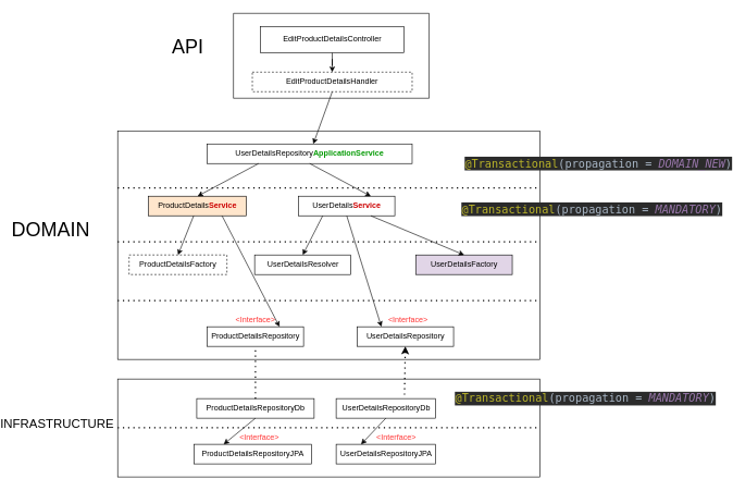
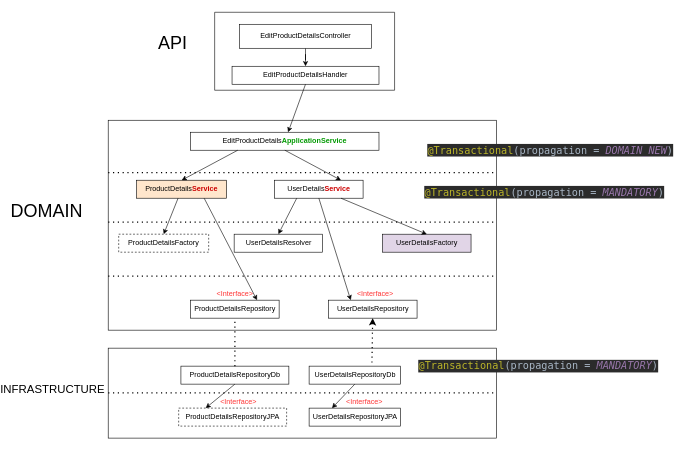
  <mxCell id="0" />
  <mxCell id="1" parent="0" />
  <mxCell id="2" value="" style="verticalLabelPosition=bottom;verticalAlign=top;html=1;shape=mxgraph.basic.rect;fillColor2=none;strokeWidth=1;size=20;indent=5;" vertex="1" parent="1"><mxGeometry x="320" y="20" width="300" height="130" as="geometry" /></mxCell>
  <mxCell id="3" value="" style="edgeStyle=orthogonalEdgeStyle;rounded=0;orthogonalLoop=1;jettySize=auto;html=1;" edge="1" parent="1" source="4" target="5"><mxGeometry relative="1" as="geometry" /></mxCell>
  <mxCell id="4" value="EditProductDetailsController" style="rounded=0;whiteSpace=wrap;html=1;" vertex="1" parent="1"><mxGeometry x="361.5" y="40" width="220" height="40" as="geometry" /></mxCell>
- <mxCell id="5" value="EditProductDetailsHandler" style="rounded=0;whiteSpace=wrap;html=1;dashed=1;" vertex="1" parent="1"><mxGeometry x="349" y="110" width="245" height="30" as="geometry" /></mxCell>
+ <mxCell id="5" value="EditProductDetailsHandler" style="rounded=0;whiteSpace=wrap;html=1;" vertex="1" parent="1"><mxGeometry x="349" y="110" width="245" height="30" as="geometry" /></mxCell>
  <mxCell id="6" value="" style="rounded=0;whiteSpace=wrap;html=1;" vertex="1" parent="1"><mxGeometry x="142.5" y="200" width="647.5" height="350" as="geometry" /></mxCell>
- <mxCell id="7" value="UserDetailsRepository&lt;b&gt;&lt;font color=&quot;#009900&quot;&gt;ApplicationService&lt;/font&gt;&lt;/b&gt;" style="rounded=0;whiteSpace=wrap;html=1;" vertex="1" parent="1"><mxGeometry x="280" y="220" width="314" height="30" as="geometry" /></mxCell>
+ <mxCell id="7" value="EditProductDetails&lt;b&gt;&lt;font color=&quot;#009900&quot;&gt;ApplicationService&lt;/font&gt;&lt;/b&gt;" style="rounded=0;whiteSpace=wrap;html=1;" vertex="1" parent="1"><mxGeometry x="280" y="220" width="314" height="30" as="geometry" /></mxCell>
  <mxCell id="8" value="ProductDetails&lt;font color=&quot;#cc0000&quot;&gt;&lt;b&gt;Service&lt;/b&gt;&lt;/font&gt;" style="rounded=0;whiteSpace=wrap;html=1;fillColor=#ffe6cc;" vertex="1" parent="1"><mxGeometry x="190" y="300" width="150" height="30" as="geometry" /></mxCell>
  <mxCell id="9" value="UserDetails&lt;font color=&quot;#cc0000&quot;&gt;&lt;b&gt;Service&lt;/b&gt;&lt;/font&gt;" style="rounded=0;whiteSpace=wrap;html=1;" vertex="1" parent="1"><mxGeometry x="420" y="300" width="147.5" height="30" as="geometry" /></mxCell>
  <mxCell id="10" value="ProductDetailsFactory" style="rounded=0;whiteSpace=wrap;html=1;dashed=1;" vertex="1" parent="1"><mxGeometry x="160" y="390" width="150" height="30" as="geometry" /></mxCell>
  <mxCell id="11" value="UserDetailsResolver" style="rounded=0;whiteSpace=wrap;html=1;" vertex="1" parent="1"><mxGeometry x="352.5" y="390" width="147.5" height="30" as="geometry" /></mxCell>
  <mxCell id="12" value="UserDetailsFactory" style="rounded=0;whiteSpace=wrap;html=1;fillColor=#e1d5e7;" vertex="1" parent="1"><mxGeometry x="600" y="390" width="147.5" height="30" as="geometry" /></mxCell>
  <mxCell id="13" value="" style="endArrow=classic;html=1;exitX=0.5;exitY=1;exitDx=0;exitDy=0;" edge="1" parent="1" source="5" target="7"><mxGeometry width="50" height="50" relative="1" as="geometry"><mxPoint x="480" y="340" as="sourcePoint" /><mxPoint x="530" y="290" as="targetPoint" /></mxGeometry></mxCell>
  <mxCell id="14" value="" style="endArrow=classic;html=1;exitX=0.25;exitY=1;exitDx=0;exitDy=0;entryX=0.5;entryY=0;entryDx=0;entryDy=0;" edge="1" parent="1" source="7" target="8"><mxGeometry width="50" height="50" relative="1" as="geometry"><mxPoint x="420" y="160" as="sourcePoint" /><mxPoint x="442.235" y="230" as="targetPoint" /></mxGeometry></mxCell>
  <mxCell id="15" value="" style="endArrow=classic;html=1;exitX=0.5;exitY=1;exitDx=0;exitDy=0;entryX=0.75;entryY=0;entryDx=0;entryDy=0;" edge="1" parent="1" source="7" target="9"><mxGeometry width="50" height="50" relative="1" as="geometry"><mxPoint x="430" y="170" as="sourcePoint" /><mxPoint x="452.235" y="240" as="targetPoint" /></mxGeometry></mxCell>
  <mxCell id="16" value="" style="endArrow=classic;html=1;exitX=0.75;exitY=1;exitDx=0;exitDy=0;entryX=0.5;entryY=0;entryDx=0;entryDy=0;" edge="1" parent="1" source="9" target="12"><mxGeometry width="50" height="50" relative="1" as="geometry"><mxPoint x="447" y="260" as="sourcePoint" /><mxPoint x="478.125" y="290" as="targetPoint" /></mxGeometry></mxCell>
  <mxCell id="17" value="" style="endArrow=classic;html=1;exitX=0.25;exitY=1;exitDx=0;exitDy=0;entryX=0.5;entryY=0;entryDx=0;entryDy=0;" edge="1" parent="1" source="9" target="11"><mxGeometry width="50" height="50" relative="1" as="geometry"><mxPoint x="457" y="270" as="sourcePoint" /><mxPoint x="488.125" y="300" as="targetPoint" /></mxGeometry></mxCell>
  <mxCell id="18" value="" style="endArrow=classic;html=1;entryX=0.5;entryY=0;entryDx=0;entryDy=0;" edge="1" parent="1" source="8" target="10"><mxGeometry width="50" height="50" relative="1" as="geometry"><mxPoint x="467" y="280" as="sourcePoint" /><mxPoint x="498.125" y="310" as="targetPoint" /></mxGeometry></mxCell>
  <mxCell id="19" value="ProductDetailsRepository" style="rounded=0;whiteSpace=wrap;html=1;" vertex="1" parent="1"><mxGeometry x="280" y="500" width="147.5" height="30" as="geometry" /></mxCell>
  <mxCell id="20" value="UserDetailsRepository" style="rounded=0;whiteSpace=wrap;html=1;" vertex="1" parent="1"><mxGeometry x="510" y="500" width="147.5" height="30" as="geometry" /></mxCell>
  <mxCell id="21" value="" style="endArrow=classic;html=1;exitX=0.5;exitY=1;exitDx=0;exitDy=0;entryX=0.25;entryY=0;entryDx=0;entryDy=0;" edge="1" parent="1" source="9" target="20"><mxGeometry width="50" height="50" relative="1" as="geometry"><mxPoint x="458.125" y="320" as="sourcePoint" /><mxPoint x="468.75" y="380" as="targetPoint" /></mxGeometry></mxCell>
  <mxCell id="22" value="" style="endArrow=none;dashed=1;html=1;dashPattern=1 3;strokeWidth=2;exitX=0;exitY=0.25;exitDx=0;exitDy=0;entryX=1;entryY=0.25;entryDx=0;entryDy=0;" edge="1" parent="1" source="6" target="6"><mxGeometry width="50" height="50" relative="1" as="geometry"><mxPoint x="480" y="340" as="sourcePoint" /><mxPoint x="530" y="290" as="targetPoint" /></mxGeometry></mxCell>
  <mxCell id="23" value="" style="endArrow=none;dashed=1;html=1;dashPattern=1 3;strokeWidth=2;exitX=0;exitY=0.25;exitDx=0;exitDy=0;entryX=1;entryY=0.25;entryDx=0;entryDy=0;" edge="1" parent="1"><mxGeometry width="50" height="50" relative="1" as="geometry"><mxPoint x="142.5" y="370" as="sourcePoint" /><mxPoint x="790" y="370" as="targetPoint" /></mxGeometry></mxCell>
  <mxCell id="24" value="" style="endArrow=none;dashed=1;html=1;dashPattern=1 3;strokeWidth=2;exitX=0;exitY=0.25;exitDx=0;exitDy=0;entryX=1;entryY=0.25;entryDx=0;entryDy=0;" edge="1" parent="1"><mxGeometry width="50" height="50" relative="1" as="geometry"><mxPoint x="142.5" y="460" as="sourcePoint" /><mxPoint x="790" y="460" as="targetPoint" /></mxGeometry></mxCell>
  <mxCell id="25" value="" style="endArrow=classic;html=1;entryX=0.75;entryY=0;entryDx=0;entryDy=0;exitX=0.75;exitY=1;exitDx=0;exitDy=0;" edge="1" parent="1" source="8" target="19"><mxGeometry width="50" height="50" relative="1" as="geometry"><mxPoint x="269" y="340" as="sourcePoint" /><mxPoint x="245" y="400" as="targetPoint" /></mxGeometry></mxCell>
  <mxCell id="26" value="&lt;font style=&quot;font-size: 30px&quot;&gt;API&lt;/font&gt;" style="text;html=1;strokeColor=none;fillColor=none;align=center;verticalAlign=middle;whiteSpace=wrap;rounded=0;" vertex="1" parent="1"><mxGeometry x="230" y="60" width="40" height="20" as="geometry" /></mxCell>
  <mxCell id="27" value="&lt;font style=&quot;font-size: 30px&quot;&gt;DOMAIN&lt;/font&gt;" style="text;html=1;strokeColor=none;fillColor=none;align=center;verticalAlign=middle;whiteSpace=wrap;rounded=0;" vertex="1" parent="1"><mxGeometry x="20" y="340" width="40" height="20" as="geometry" /></mxCell>
  <mxCell id="28" value="" style="rounded=0;whiteSpace=wrap;html=1;" vertex="1" parent="1"><mxGeometry x="142.5" y="580" width="647.5" height="150" as="geometry" /></mxCell>
  <mxCell id="29" value="ProductDetailsRepositoryDb" style="rounded=0;whiteSpace=wrap;html=1;" vertex="1" parent="1"><mxGeometry x="263.75" y="610" width="180" height="30" as="geometry" /></mxCell>
- <mxCell id="30" value="ProductDetailsRepositoryJPA" style="rounded=0;whiteSpace=wrap;html=1;" vertex="1" parent="1"><mxGeometry x="260" y="680" width="180" height="30" as="geometry" /></mxCell>
+ <mxCell id="30" value="ProductDetailsRepositoryJPA" style="rounded=0;whiteSpace=wrap;html=1;dashed=1;" vertex="1" parent="1"><mxGeometry x="260" y="680" width="180" height="30" as="geometry" /></mxCell>
  <mxCell id="31" value="" style="endArrow=none;dashed=1;html=1;dashPattern=1 3;strokeWidth=2;entryX=0.5;entryY=1;entryDx=0;entryDy=0;exitX=0.5;exitY=0;exitDx=0;exitDy=0;" edge="1" parent="1" source="29" target="19"><mxGeometry width="50" height="50" relative="1" as="geometry"><mxPoint x="400" y="540" as="sourcePoint" /><mxPoint x="450" y="490" as="targetPoint" /></mxGeometry></mxCell>
  <mxCell id="32" value="&lt;font color=&quot;#ff3333&quot;&gt;&amp;lt;Interface&amp;gt;&lt;/font&gt;" style="text;html=1;strokeColor=none;fillColor=none;align=center;verticalAlign=middle;whiteSpace=wrap;rounded=0;" vertex="1" parent="1"><mxGeometry x="334" y="480" width="40" height="20" as="geometry" /></mxCell>
  <mxCell id="33" value="&lt;font color=&quot;#ff3333&quot;&gt;&amp;lt;Interface&amp;gt;&lt;/font&gt;" style="text;html=1;strokeColor=none;fillColor=none;align=center;verticalAlign=middle;whiteSpace=wrap;rounded=0;" vertex="1" parent="1"><mxGeometry x="567.5" y="480" width="40" height="20" as="geometry" /></mxCell>
  <mxCell id="34" value="&lt;pre style=&quot;background-color: rgb(43 , 43 , 43) ; color: rgb(169 , 183 , 198) ; font-family: &amp;#34;inconsolata&amp;#34; , monospace ; font-size: 17px&quot;&gt;&lt;span style=&quot;color: #bbb529&quot;&gt;@Transactional&lt;/span&gt;(propagation = &lt;span style=&quot;color: #9876aa ; font-style: italic&quot;&gt;DOMAIN_NEW&lt;/span&gt;)&lt;/pre&gt;" style="text;html=1;strokeColor=none;fillColor=none;align=center;verticalAlign=middle;whiteSpace=wrap;rounded=0;" vertex="1" parent="1"><mxGeometry x="860" y="240" width="40" height="20" as="geometry" /></mxCell>
  <mxCell id="35" value="&lt;pre style=&quot;background-color: rgb(43 , 43 , 43) ; font-family: &amp;#34;inconsolata&amp;#34; , monospace ; font-size: 17px&quot;&gt;&lt;span style=&quot;color: rgb(169 , 183 , 198)&quot;&gt;&lt;span style=&quot;color: #bbb529&quot;&gt;@Transactional&lt;/span&gt;(propagation = &lt;/span&gt;&lt;font color=&quot;#9876aa&quot;&gt;&lt;i&gt;MANDATORY&lt;/i&gt;&lt;/font&gt;&lt;font color=&quot;#a9b7c6&quot;&gt;)&lt;/font&gt;&lt;/pre&gt;" style="text;html=1;strokeColor=none;fillColor=none;align=center;verticalAlign=middle;whiteSpace=wrap;rounded=0;" vertex="1" parent="1"><mxGeometry x="850" y="310" width="40" height="20" as="geometry" /></mxCell>
  <mxCell id="36" value="&lt;pre style=&quot;background-color: rgb(43 , 43 , 43) ; font-family: &amp;#34;inconsolata&amp;#34; , monospace ; font-size: 17px&quot;&gt;&lt;span style=&quot;color: rgb(169 , 183 , 198)&quot;&gt;&lt;span style=&quot;color: #bbb529&quot;&gt;@Transactional&lt;/span&gt;(propagation = &lt;/span&gt;&lt;font color=&quot;#9876aa&quot;&gt;&lt;i&gt;MANDATORY&lt;/i&gt;&lt;/font&gt;&lt;font color=&quot;#a9b7c6&quot;&gt;)&lt;/font&gt;&lt;/pre&gt;" style="text;html=1;strokeColor=none;fillColor=none;align=center;verticalAlign=middle;whiteSpace=wrap;rounded=0;" vertex="1" parent="1"><mxGeometry x="840" y="600" width="40" height="20" as="geometry" /></mxCell>
  <mxCell id="37" value="&lt;font style=&quot;font-size: 19px&quot;&gt;INFRASTRUCTURE&lt;/font&gt;" style="text;html=1;strokeColor=none;fillColor=none;align=center;verticalAlign=middle;whiteSpace=wrap;rounded=0;" vertex="1" parent="1"><mxGeometry x="30" y="640" width="40" height="20" as="geometry" /></mxCell>
  <mxCell id="38" value="" style="endArrow=none;dashed=1;html=1;dashPattern=1 3;strokeWidth=2;exitX=0;exitY=0.25;exitDx=0;exitDy=0;entryX=1;entryY=0.25;entryDx=0;entryDy=0;" edge="1" parent="1"><mxGeometry width="50" height="50" relative="1" as="geometry"><mxPoint x="142.5" y="654.5" as="sourcePoint" /><mxPoint x="790" y="654.5" as="targetPoint" /></mxGeometry></mxCell>
  <mxCell id="39" value="UserDetailsRepositoryDb" style="rounded=0;whiteSpace=wrap;html=1;" vertex="1" parent="1"><mxGeometry x="477.5" y="610" width="152.5" height="30" as="geometry" /></mxCell>
  <mxCell id="40" value="UserDetailsRepositoryJPA" style="rounded=0;whiteSpace=wrap;html=1;" vertex="1" parent="1"><mxGeometry x="477.5" y="680" width="152.5" height="30" as="geometry" /></mxCell>
  <mxCell id="41" value="&lt;font color=&quot;#ff3333&quot;&gt;&amp;lt;Interface&amp;gt;&lt;/font&gt;" style="text;html=1;strokeColor=none;fillColor=none;align=center;verticalAlign=middle;whiteSpace=wrap;rounded=0;" vertex="1" parent="1"><mxGeometry x="340" y="660" width="40" height="20" as="geometry" /></mxCell>
  <mxCell id="42" value="&lt;font color=&quot;#ff3333&quot;&gt;&amp;lt;Interface&amp;gt;&lt;/font&gt;" style="text;html=1;strokeColor=none;fillColor=none;align=center;verticalAlign=middle;whiteSpace=wrap;rounded=0;" vertex="1" parent="1"><mxGeometry x="550" y="660" width="40" height="20" as="geometry" /></mxCell>
  <mxCell id="43" value="" style="endArrow=classic;dashed=1;html=1;dashPattern=1 3;strokeWidth=2;exitX=0.687;exitY=-0.196;exitDx=0;exitDy=0;exitPerimeter=0;" edge="1" parent="1" source="39" target="20"><mxGeometry width="50" height="50" relative="1" as="geometry"><mxPoint x="525.625" y="690" as="sourcePoint" /><mxPoint x="525.625" y="650" as="targetPoint" /></mxGeometry></mxCell>
  <mxCell id="44" value="" style="endArrow=classic;html=1;entryX=0.25;entryY=0;entryDx=0;entryDy=0;exitX=0.5;exitY=1;exitDx=0;exitDy=0;" edge="1" parent="1" source="29" target="30"><mxGeometry width="50" height="50" relative="1" as="geometry"><mxPoint x="312.5" y="340" as="sourcePoint" /><mxPoint x="400.625" y="510" as="targetPoint" /></mxGeometry></mxCell>
  <mxCell id="45" value="" style="endArrow=classic;html=1;entryX=0.25;entryY=0;entryDx=0;entryDy=0;exitX=0.5;exitY=1;exitDx=0;exitDy=0;" edge="1" parent="1" source="39" target="40"><mxGeometry width="50" height="50" relative="1" as="geometry"><mxPoint x="322.5" y="350" as="sourcePoint" /><mxPoint x="410.625" y="520" as="targetPoint" /></mxGeometry></mxCell>
